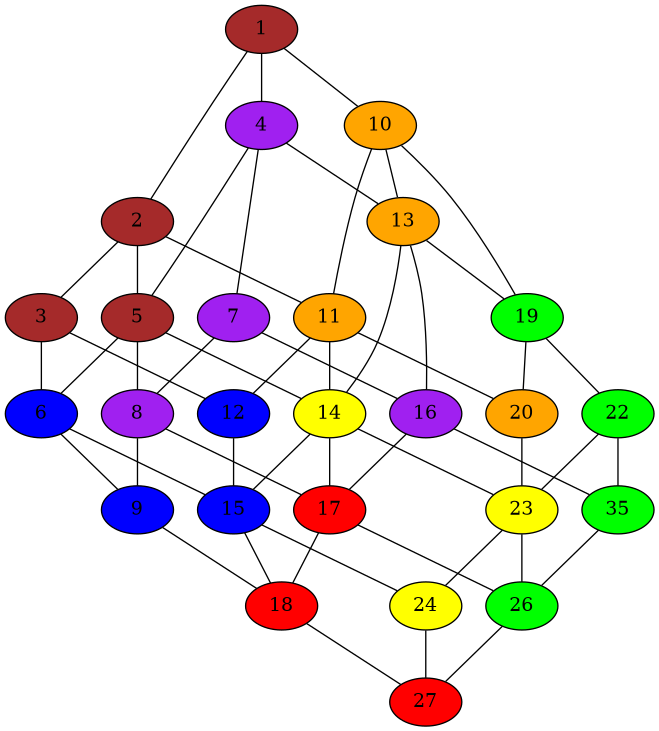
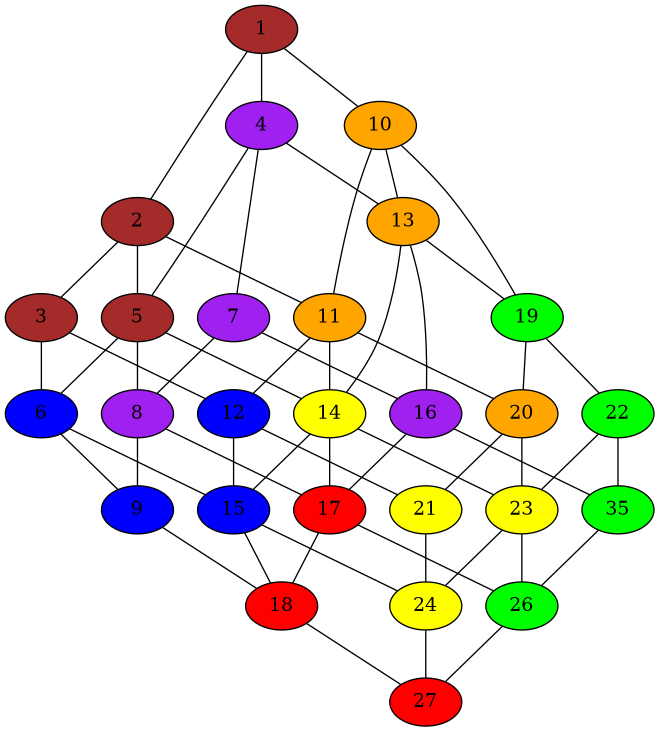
  graph {
    node [fillcolor=brown style=filled]
    1
    2
    4 [fillcolor=purple]
    10 [fillcolor=orange]
    3
    5
    11 [fillcolor=orange]
    7 [fillcolor=purple]
    13 [fillcolor=orange]
    19 [fillcolor=green]
    6 [fillcolor=blue]
    12 [fillcolor=blue]
    8 [fillcolor=purple]
    14 [fillcolor=yellow]
    20 [fillcolor=orange]
    9 [fillcolor=blue]
    15 [fillcolor=blue]
+   21 [fillcolor=yellow]
    16 [fillcolor=purple]
    17 [fillcolor=red]
    23 [fillcolor=yellow]
    18 [fillcolor=red]
    24 [fillcolor=yellow]
    n24 [fillcolor=green label=35]
    26 [fillcolor=green]
    27 [fillcolor=red]
    22 [fillcolor=green]
    1 -- 2
    1 -- 4
    1 -- 10
    2 -- 3
    2 -- 5
    2 -- 11
    4 -- 5
    4 -- 7
    4 -- 13
    10 -- 11
    10 -- 13
    10 -- 19
    3 -- 6
    3 -- 12
    5 -- 6
    5 -- 8
    5 -- 14
    11 -- 12
    11 -- 14
    11 -- 20
    7 -- 8
    7 -- 16
    13 -- 19
    13 -- 14
    13 -- 16
    19 -- 20
    19 -- 22
    6 -- 9
    6 -- 15
    12 -- 15
+   12 -- 21
    8 -- 9
    8 -- 17
    14 -- 15
    14 -- 17
    14 -- 23
+   20 -- 21
    20 -- 23
    9 -- 18
    15 -- 18
    15 -- 24
+   21 -- 24
    16 -- 17
    16 -- n24
    17 -- 18
    17 -- 26
    23 -- 24
    23 -- 26
    18 -- 27
    24 -- 27
    n24 -- 26
    26 -- 27
    22 -- 23
    22 -- n24
  }
